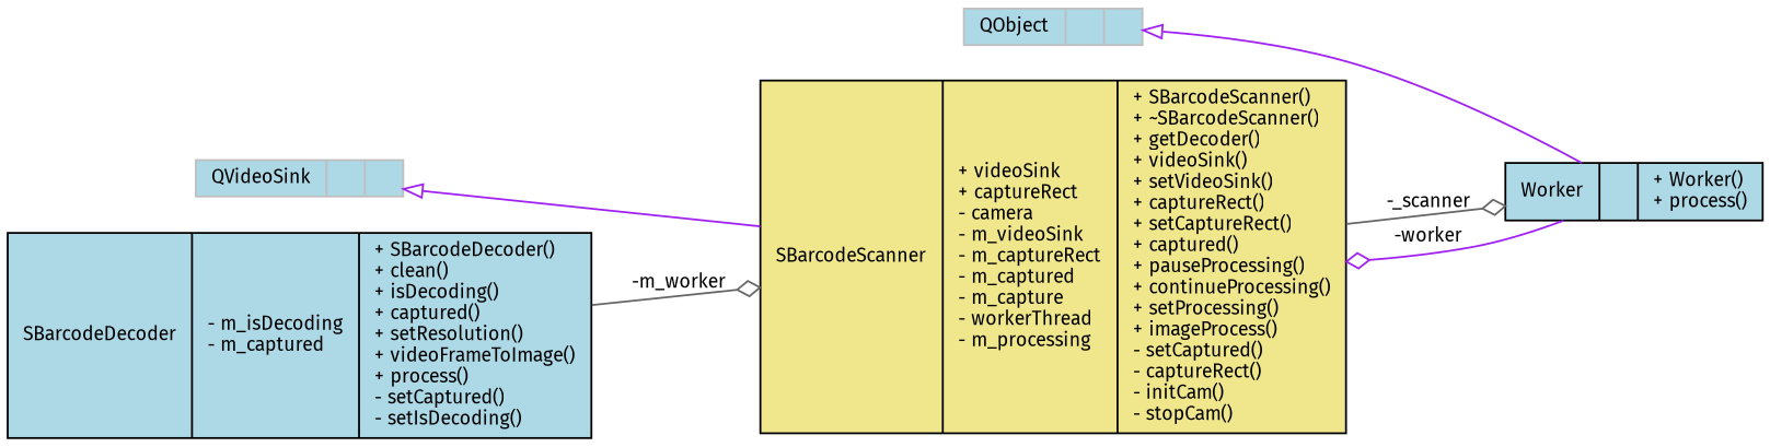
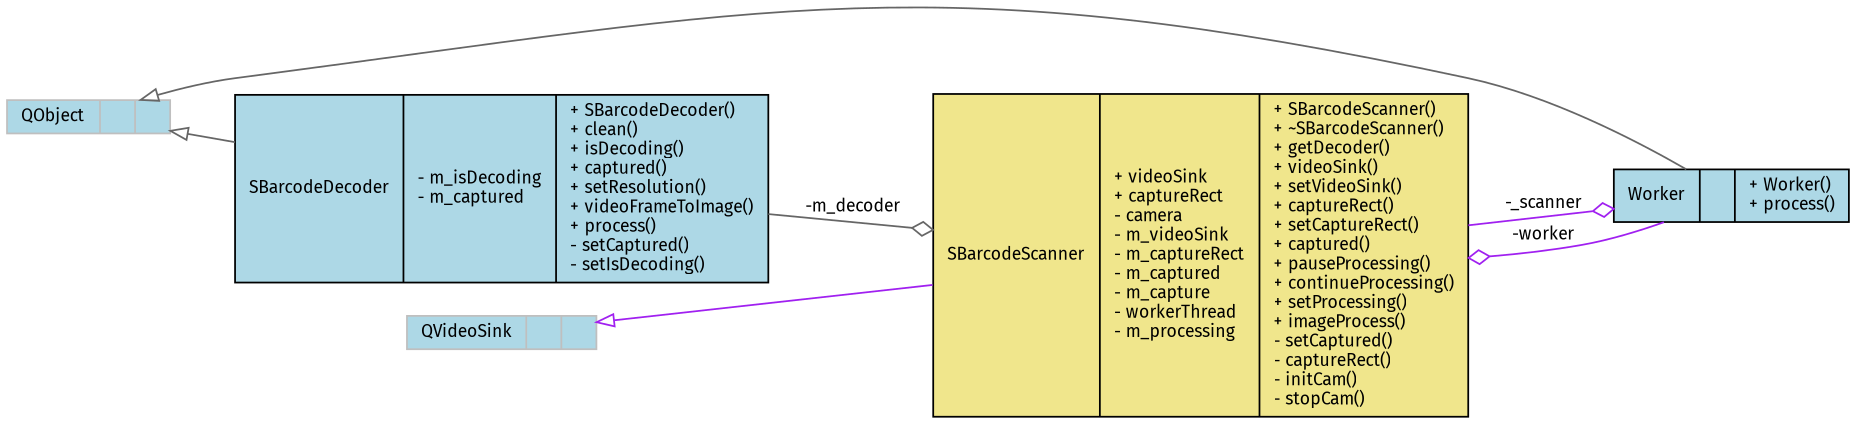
  digraph {
    fontname="Fira Sans"
    rankdir=LR
    node [color=black fillcolor=lightblue fontname="Fira Sans" fontsize=10 shape=record style=filled]
    edge [color=purple fontname="Fira Sans" fontsize=10 labelfontname=Helvetica labelfontsize=10 style=solid]
    n1 [fillcolor=khaki fontcolor=black height=0.2 label="{SBarcodeScanner\n|+ videoSink\l+ captureRect\l- camera\l- m_videoSink\l- m_captureRect\l- m_captured\l- m_capture\l- workerThread\l- m_processing\l|+ SBarcodeScanner()\l+ ~SBarcodeScanner()\l+ getDecoder()\l+ videoSink()\l+ setVideoSink()\l+ captureRect()\l+ setCaptureRect()\l+ captured()\l+ pauseProcessing()\l+ continueProcessing()\l+ setProcessing()\l+ imageProcess()\l- setCaptured()\l- captureRect()\l- initCam()\l- stopCam()\l}" width=0.4]
    n2 [height=0.2 label="{Worker\n||+ Worker()\l+ process()\l}" width=0.4]
    n3 [color=grey75 height=0.2 label="{QVideoSink\n||}" width=0.4]
    n4 [height=0.2 label="{SBarcodeDecoder\n|- m_isDecoding\l- m_captured\l|+ SBarcodeDecoder()\l+ clean()\l+ isDecoding()\l+ captured()\l+ setResolution()\l+ videoFrameToImage()\l+ process()\l- setCaptured()\l- setIsDecoding()\l}" width=0.4]
    n5 [color=grey75 height=0.2 label="{QObject\n||}" width=0.4]
-   n1 -> n2 [arrowhead=odiamond color=gray40 label=" -_scanner"]
+   n1 -> n2 [arrowhead=odiamond label=" -_scanner"]
    n2 -> n1 [arrowhead=odiamond label=" -worker"]
    n3 -> n1 [arrowtail=onormal dir=back]
-   n4 -> n1 [arrowhead=odiamond color=gray40 label=" -m_worker"]
-   n5 -> n2 [arrowtail=onormal dir=back]
+   n4 -> n1 [arrowhead=odiamond color=gray40 label=" -m_decoder"]
+   n5 -> n2 [arrowtail=onormal color=gray40 dir=back]
+   n5 -> n4 [arrowtail=onormal color=gray40 dir=back]
  }
